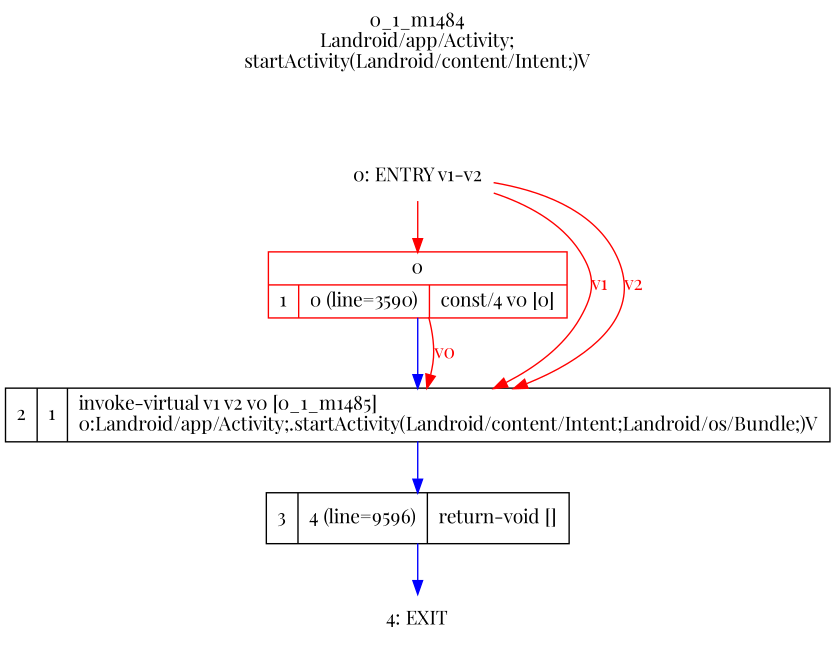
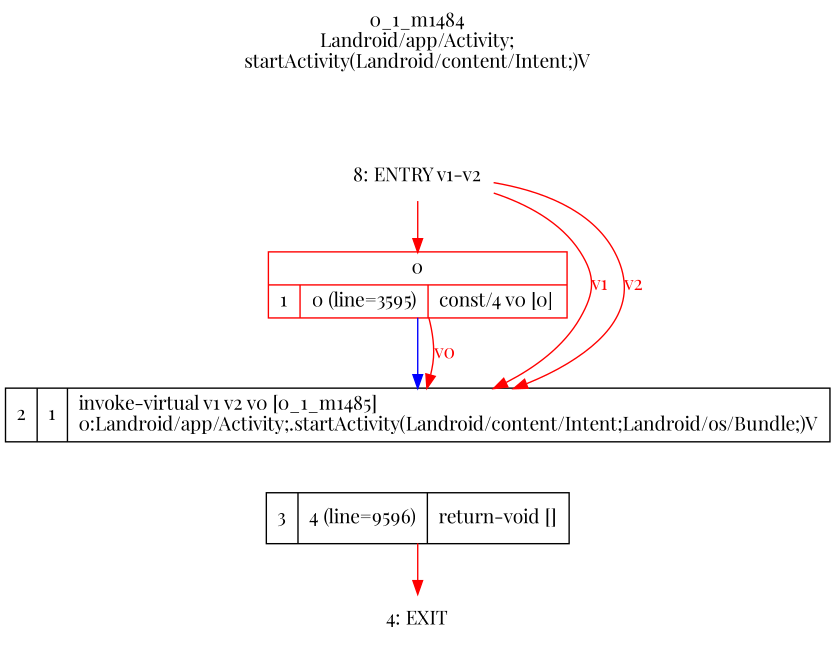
  digraph {
    fontname="Playfair Display"
    label="0_1_m1484\nLandroid/app/Activity;\nstartActivity(Landroid/content/Intent;)V"
    labelloc=t
    rankdir=UD
    node [fontname="Playfair Display" shape=record]
    edge [color=red fontcolor=blue fontname="Playfair Display" weight=100]
-   n1 [label="0: ENTRY v1-v2" shape=plaintext]
-   n2 [color=red label="{0|{1|0 (line=3590)|const/4 v0 [0]\l}}"]
+   n1 [label="8: ENTRY v1-v2" shape=plaintext]
+   n2 [color=red label="{0|{1|0 (line=3595)|const/4 v0 [0]\l}}"]
    n3 [label="2|1|invoke-virtual v1 v2 v0 [0_1_m1485]\l0:Landroid/app/Activity;.startActivity(Landroid/content/Intent;Landroid/os/Bundle;)V\l"]
    n4 [label="3|4 (line=9596)|return-void []\l"]
    n5 [label="4: EXIT" shape=plaintext]
    n1 -> n2
    n1 -> n3 [fontcolor=red label=v1 weight=""]
    n1 -> n3 [fontcolor=red label=v2 weight=""]
    n2 -> n3 [color=blue]
    n2 -> n3 [fontcolor=red label=v0 weight=""]
-   n3 -> n4 [color=blue]
-   n4 -> n5 [color=blue]
+   n4 -> n5
  }
